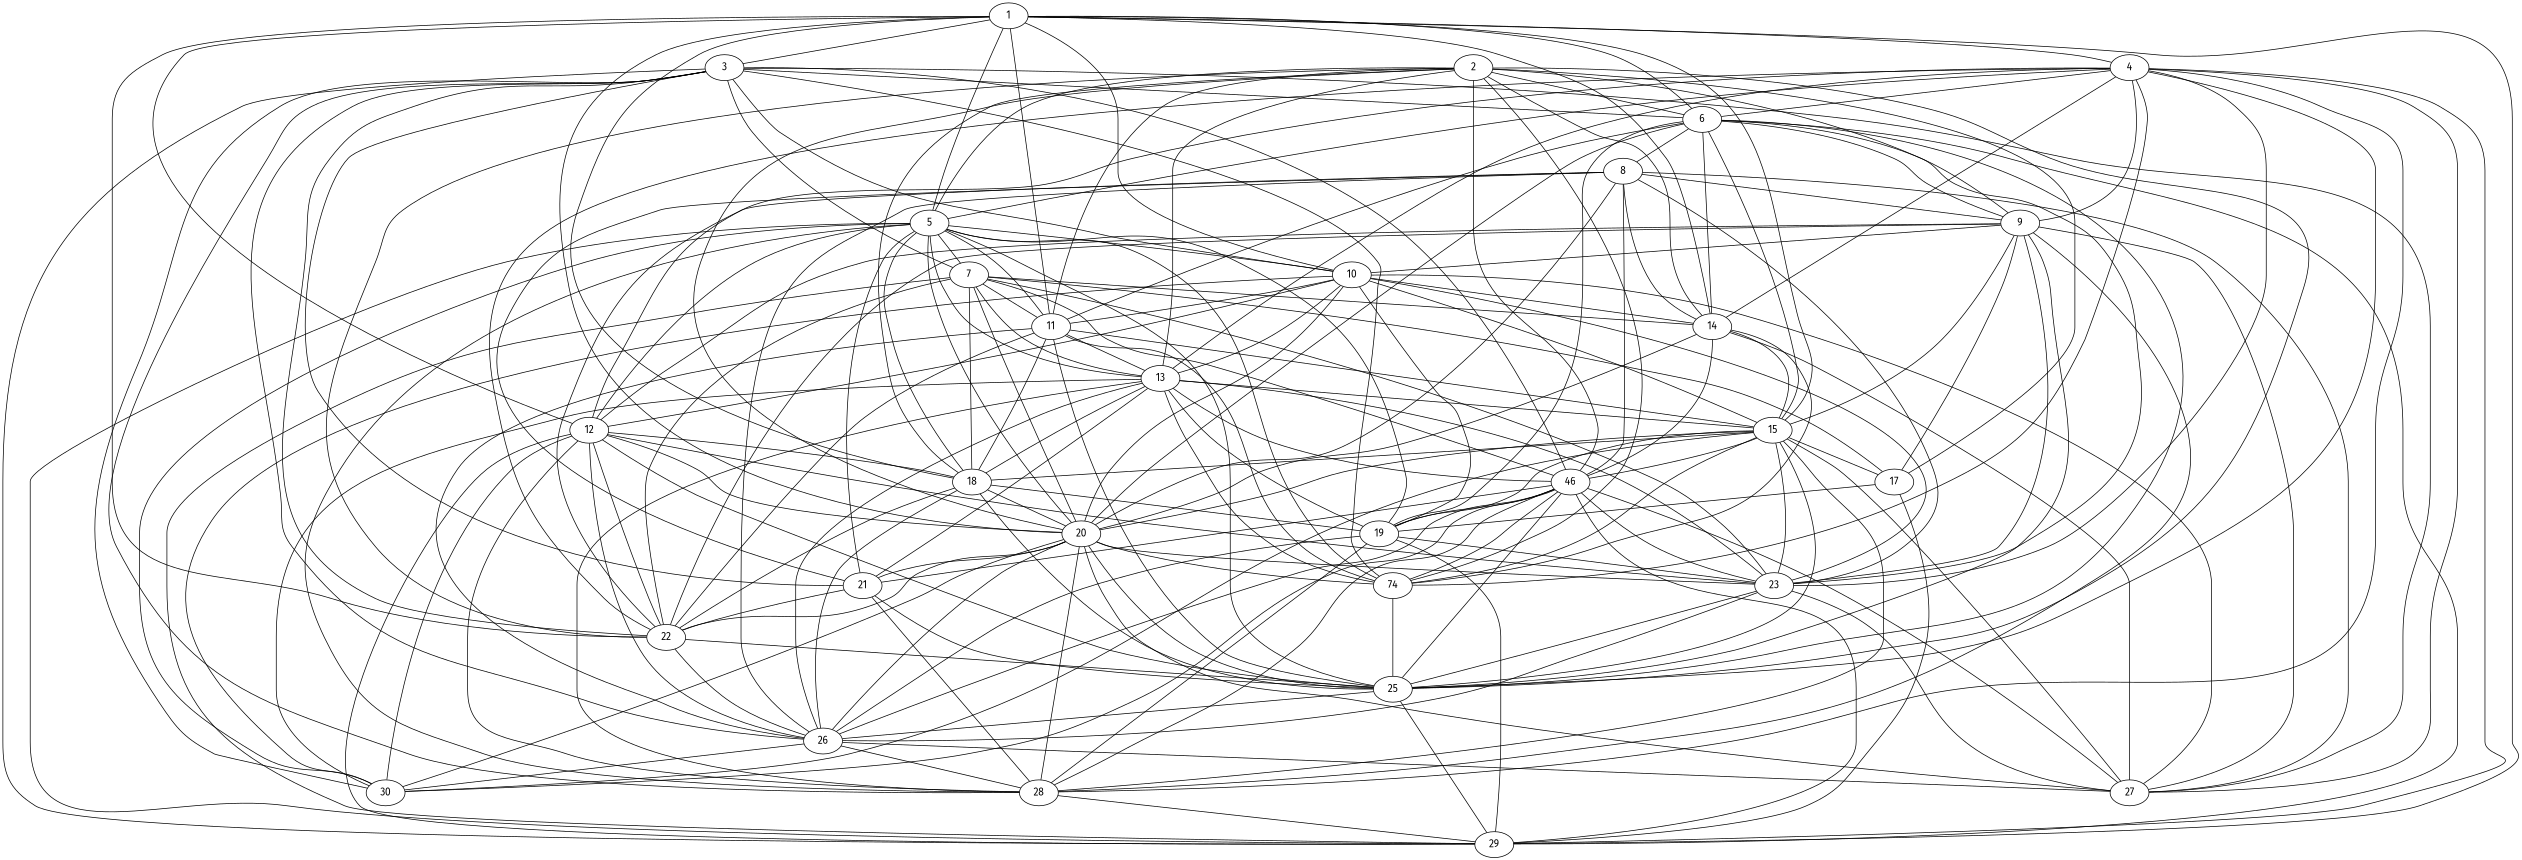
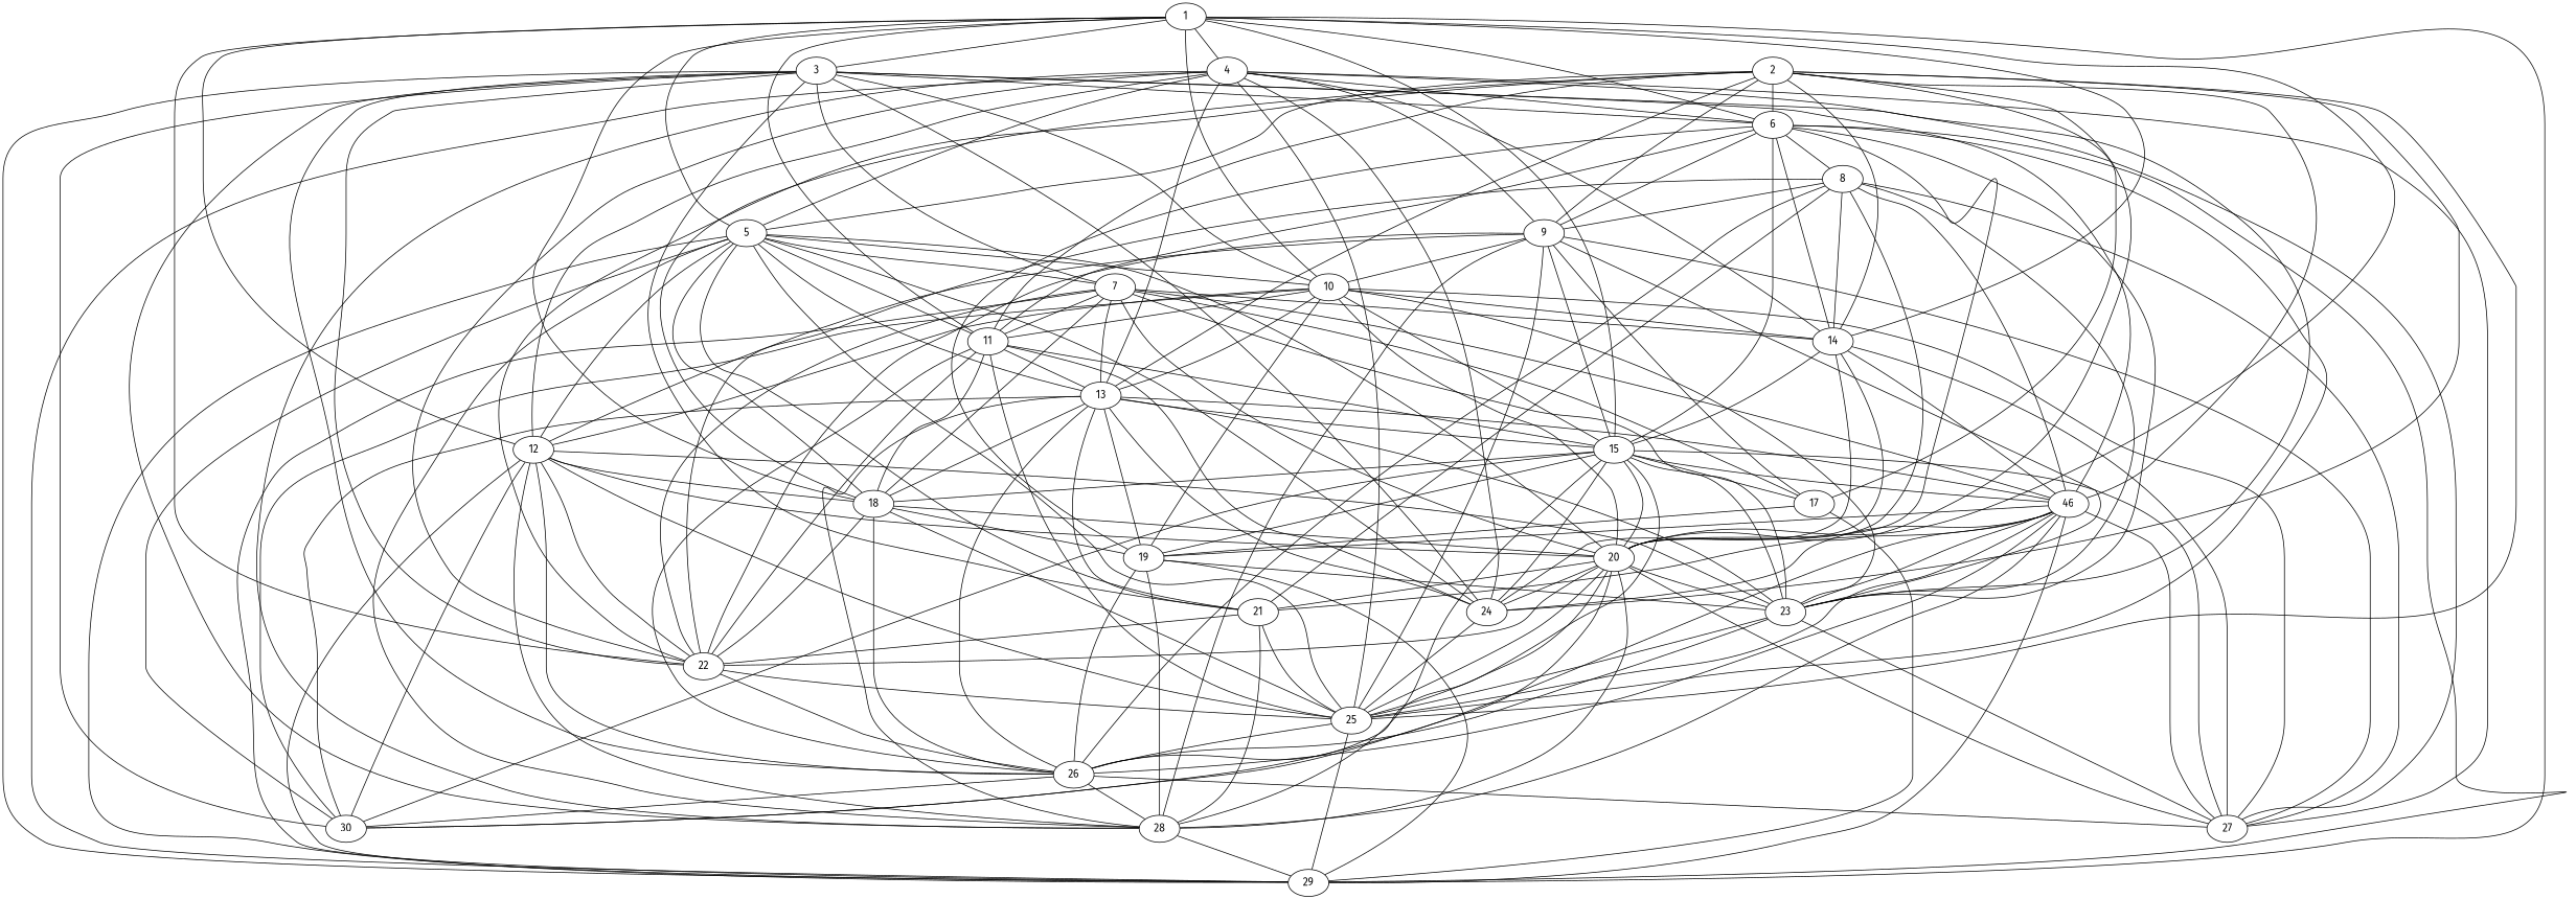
  graph {
    fontname="Fira Sans"
    node [fontname="Fira Sans"]
    edge [fontname="Fira Sans"]
    1
    3
    4
    5
    6
    10
    11
    12
    14
    15
    18
    20
    22
    29
    n15 [label=46]
-   24 [label=74]
+   24
    7
    21
    26
    27
    28
    30
    9
    13
    25
    23
    19
    8
    17
    2
    1 -- 3
    1 -- 4
    1 -- 5
    1 -- 6
    1 -- 10
    1 -- 11
    1 -- 12
    1 -- 14
    1 -- 15
    1 -- 18
    1 -- 20
    1 -- 22
    1 -- 29
    3 -- 6
    3 -- 10
    3 -- 22
    3 -- 29
    3 -- n15
    3 -- 24
    3 -- 7
    3 -- 21
    3 -- 26
    3 -- 27
    3 -- 28
    3 -- 30
    4 -- 5
    4 -- 6
    4 -- 12
    4 -- 14
    4 -- 22
    4 -- 29
    4 -- 24
    4 -- 27
    4 -- 28
    4 -- 9
    4 -- 13
    4 -- 25
    4 -- 23
    5 -- 10
    5 -- 11
    5 -- 12
    5 -- 18
    5 -- 20
    5 -- 29
    5 -- 24
    5 -- 7
    5 -- 21
    5 -- 28
    5 -- 30
    5 -- 13
    5 -- 25
-   5 -- 19
    6 -- 11
    6 -- 14
    6 -- 15
    6 -- 20
    6 -- 29
    6 -- 9
    6 -- 25
    6 -- 23
    6 -- 19
    6 -- 8
    10 -- 11
    10 -- 12
    10 -- 14
    10 -- 15
    10 -- 20
    10 -- 27
    10 -- 30
    10 -- 13
    10 -- 23
    10 -- 19
    11 -- 15
    11 -- 18
    11 -- 22
    11 -- 24
    11 -- 26
    11 -- 13
    11 -- 25
    12 -- 18
    12 -- 20
    12 -- 22
    12 -- 29
    12 -- 26
    12 -- 28
    12 -- 30
    12 -- 25
    12 -- 23
    14 -- 15
    14 -- 20
    14 -- n15
    14 -- 24
    14 -- 27
    15 -- 18
    15 -- 20
    15 -- n15
    15 -- 24
    15 -- 27
    15 -- 28
    15 -- 30
    15 -- 25
    15 -- 23
    15 -- 19
    15 -- 17
    18 -- 20
    18 -- 22
    18 -- 26
    18 -- 25
    18 -- 19
    20 -- 22
    20 -- 24
    20 -- 21
    20 -- 26
    20 -- 27
    20 -- 28
    20 -- 30
    20 -- 25
    20 -- 23
    22 -- 26
    22 -- 25
    n15 -- 29
    n15 -- 24
    n15 -- 21
    n15 -- 26
    n15 -- 27
    n15 -- 28
    n15 -- 30
    n15 -- 25
    n15 -- 23
    n15 -- 19
    24 -- 25
    7 -- 11
    7 -- 14
    7 -- 18
    7 -- 20
    7 -- 22
    7 -- 29
    7 -- n15
    7 -- 13
    7 -- 23
    7 -- 17
    21 -- 22
    21 -- 28
    21 -- 25
    26 -- 27
    26 -- 28
    26 -- 30
    28 -- 29
    9 -- 10
    9 -- 12
    9 -- 15
    9 -- 22
    9 -- 27
    9 -- 28
    9 -- 25
    9 -- 23
    9 -- 17
    13 -- 15
    13 -- 18
    13 -- n15
    13 -- 24
    13 -- 21
    13 -- 26
    13 -- 28
    13 -- 30
    13 -- 23
    13 -- 19
    25 -- 29
    25 -- 26
    23 -- 26
    23 -- 27
    23 -- 25
    19 -- 29
    19 -- 26
    19 -- 28
    19 -- 23
    8 -- 14
    8 -- 20
    8 -- 22
    8 -- n15
    8 -- 21
    8 -- 26
    8 -- 27
    8 -- 9
    8 -- 23
    17 -- 29
    17 -- 19
    2 -- 5
    2 -- 6
    2 -- 11
    2 -- 14
    2 -- 18
    2 -- 20
    2 -- 22
    2 -- n15
    2 -- 24
    2 -- 9
    2 -- 13
    2 -- 25
    2 -- 17
  }
